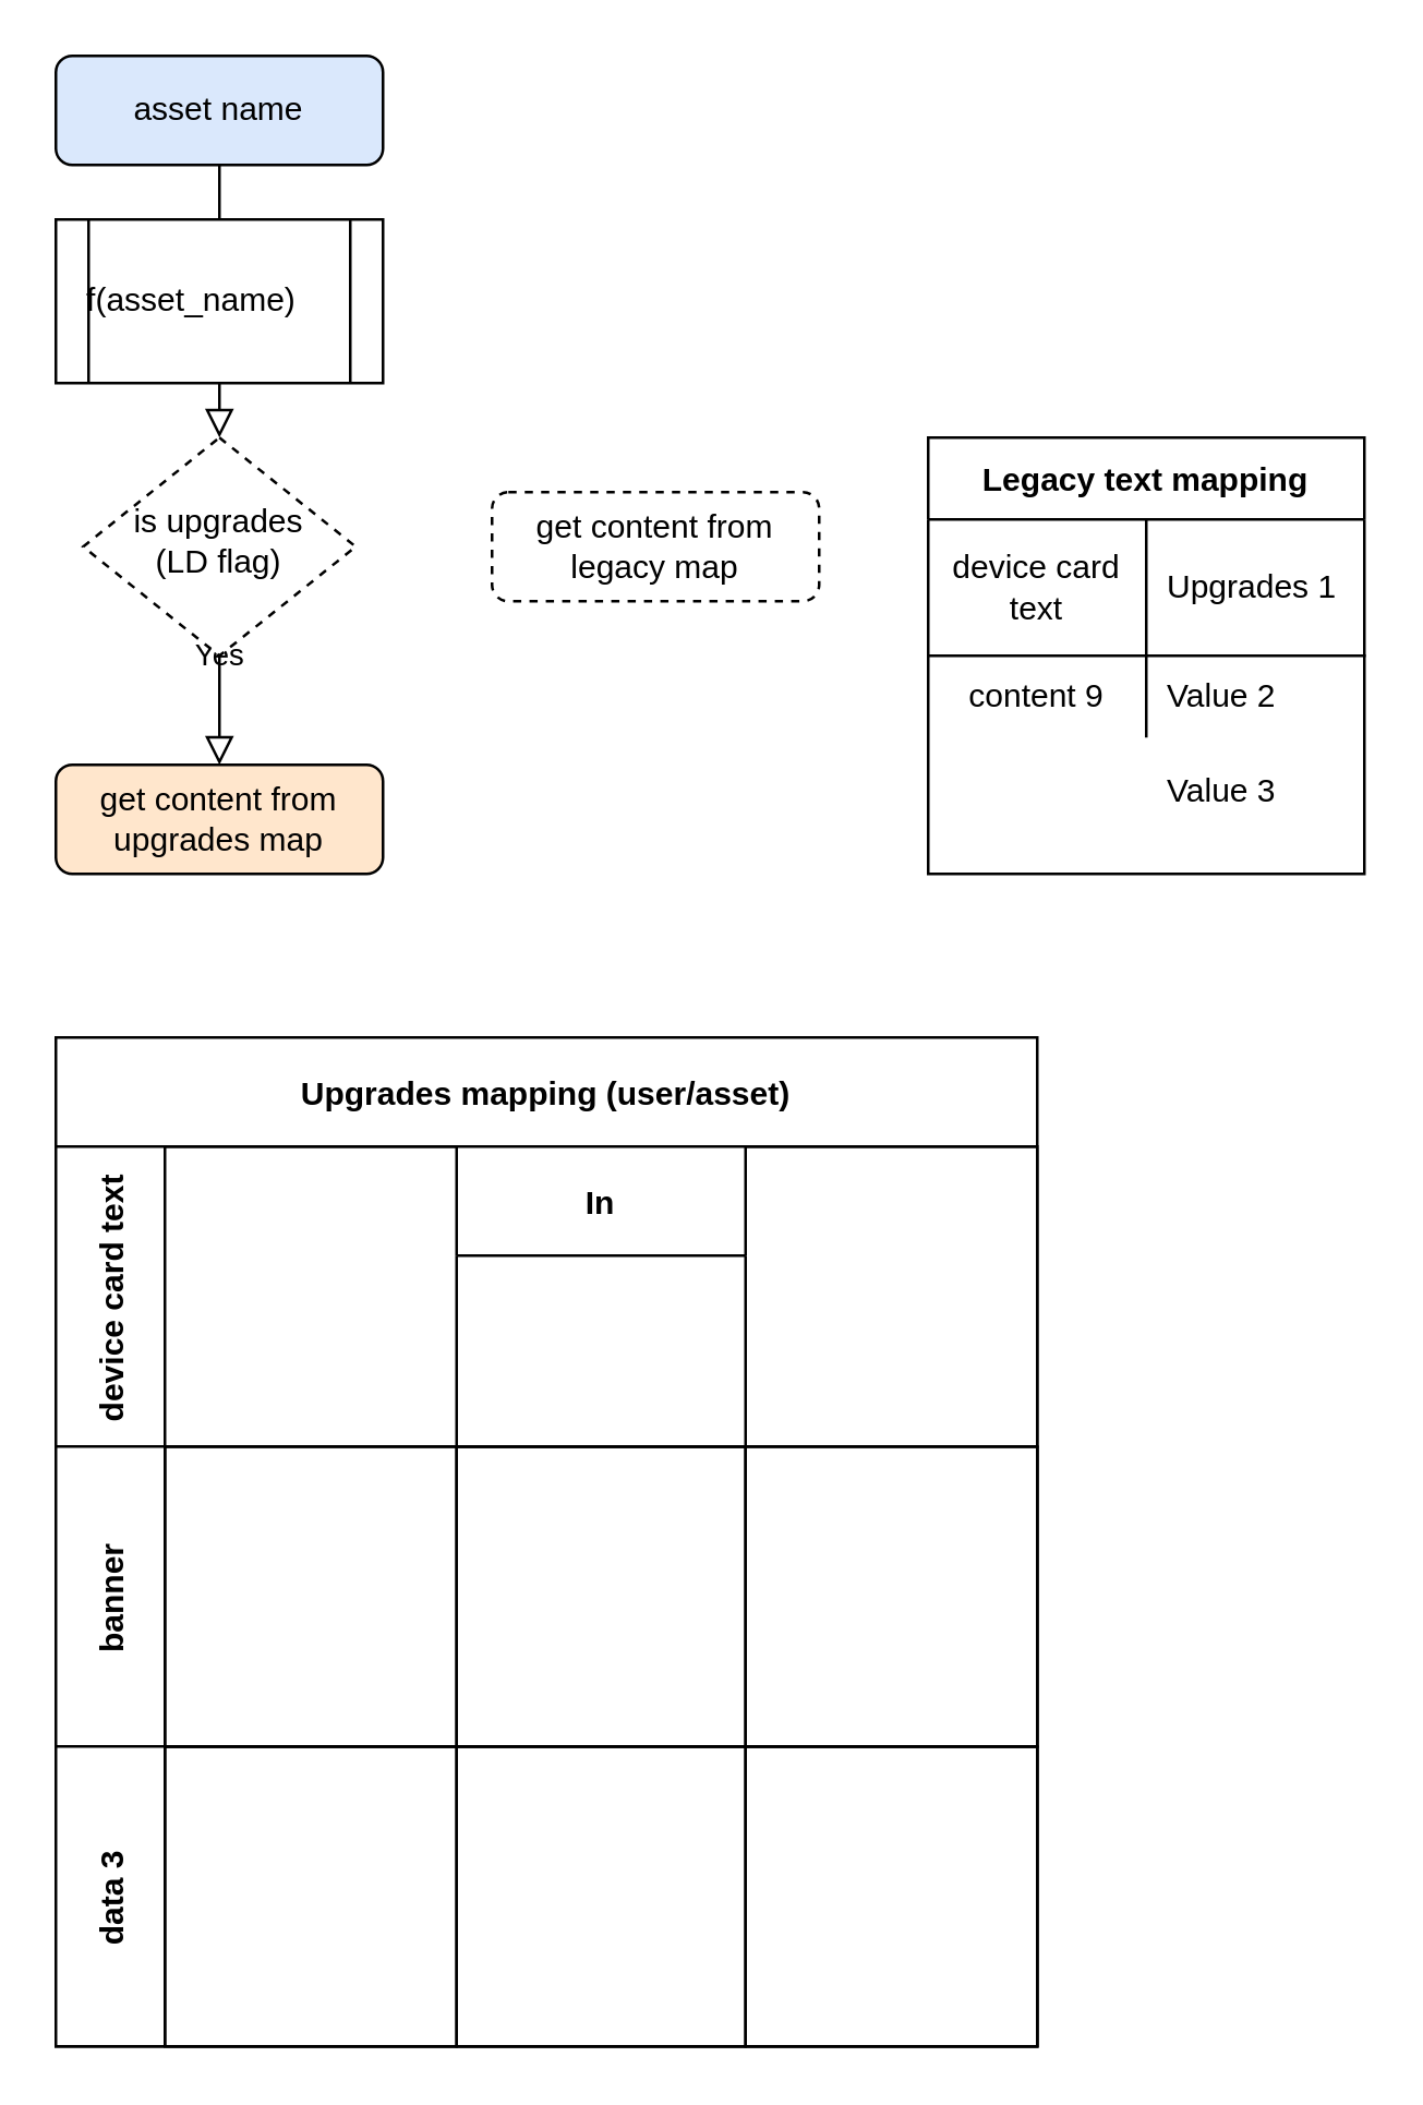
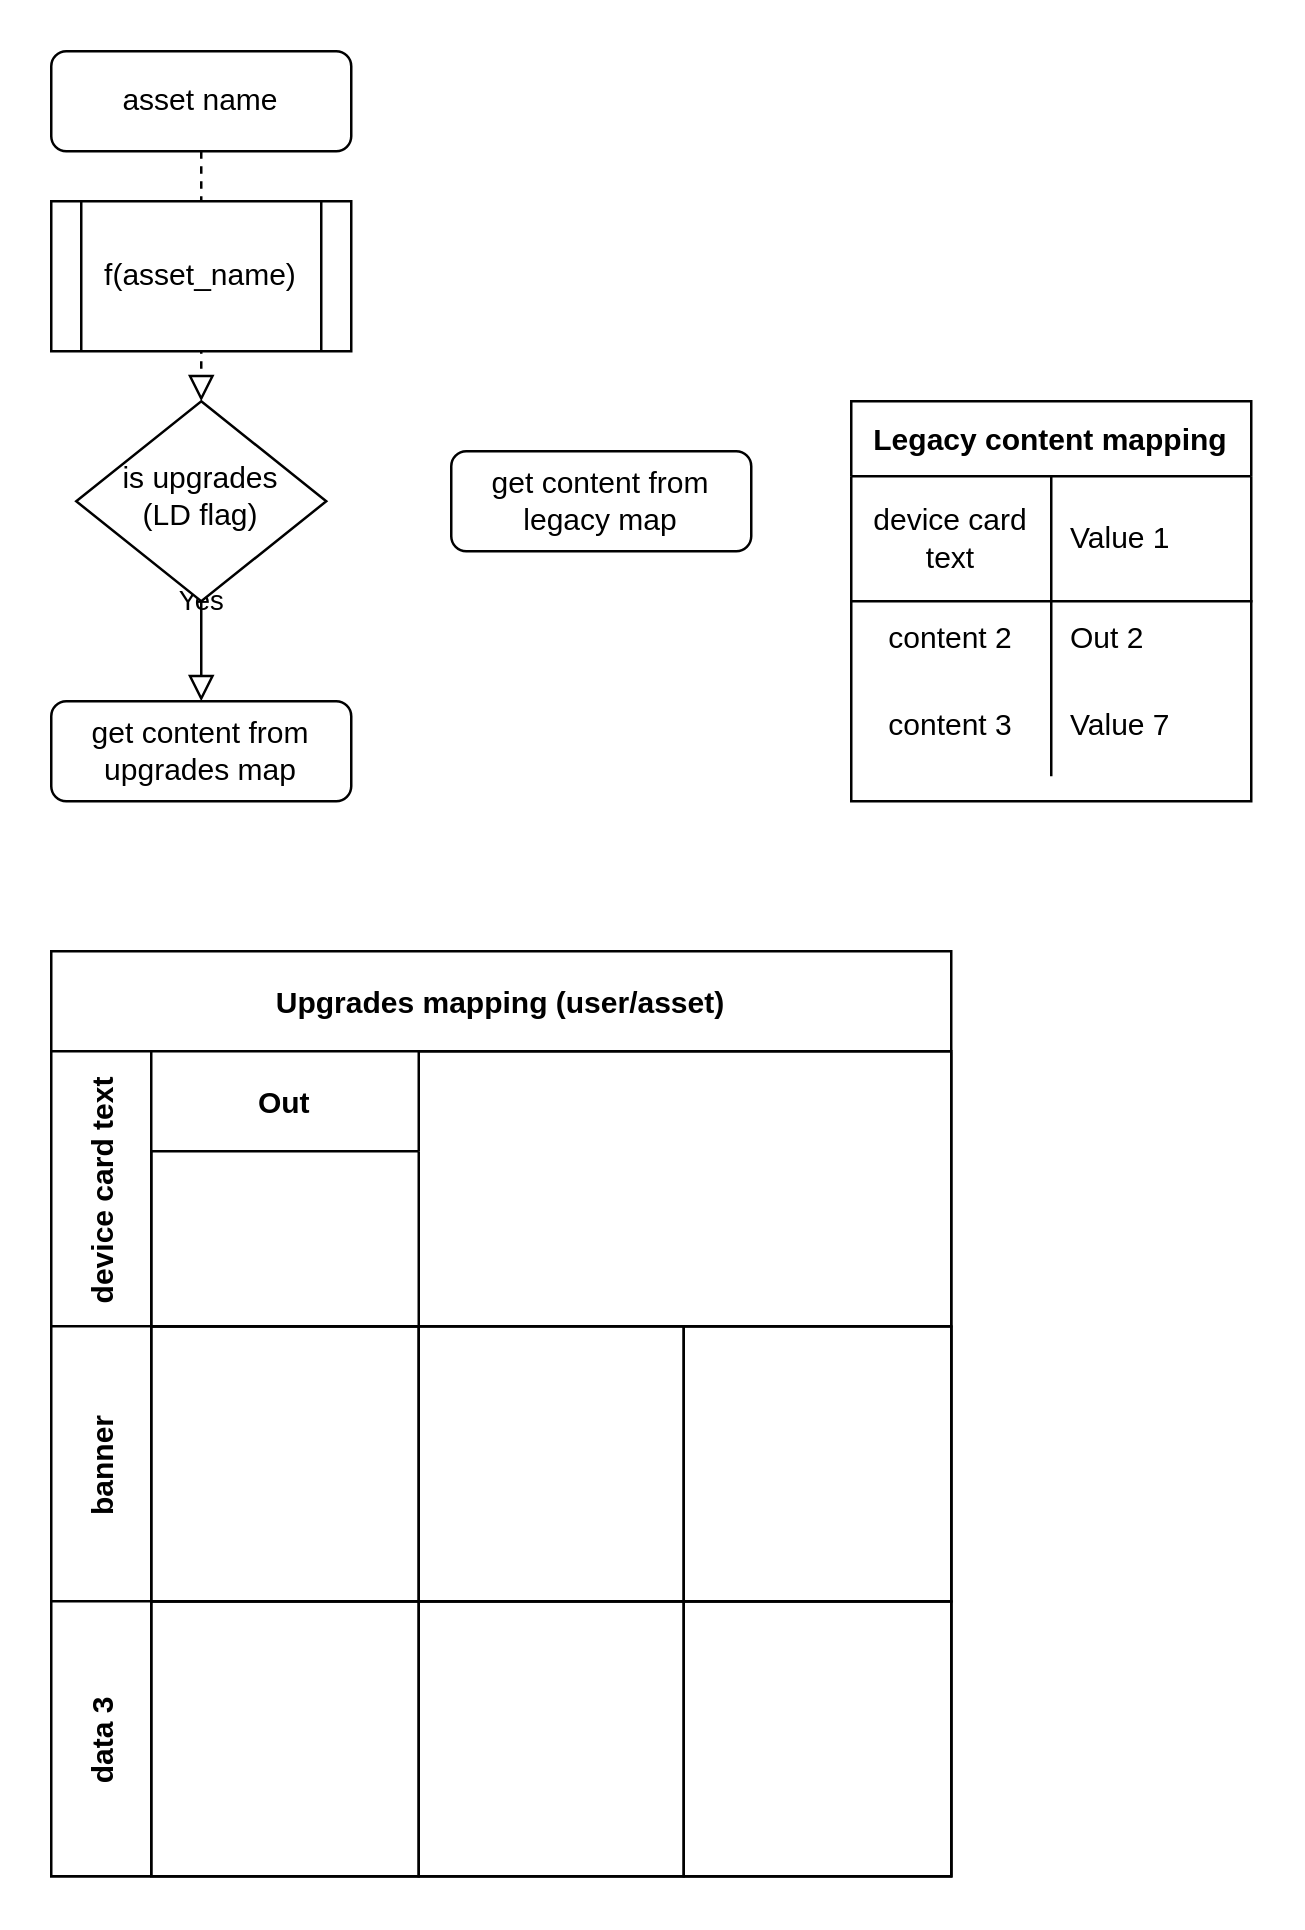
  <mxCell id="0" />
  <mxCell id="1" parent="0" />
- <mxCell id="2" value="" style="rounded=0;html=1;jettySize=auto;orthogonalLoop=1;fontSize=11;endArrow=block;endFill=0;endSize=8;strokeWidth=1;shadow=0;labelBackgroundColor=none;edgeStyle=orthogonalEdgeStyle;" parent="1" source="3" target="5" edge="1"><mxGeometry relative="1" as="geometry" /></mxCell>
- <mxCell id="3" value="asset name" style="rounded=1;whiteSpace=wrap;html=1;fontSize=12;glass=0;strokeWidth=1;shadow=0;fillColor=#dae8fc;" parent="1" vertex="1"><mxGeometry x="20" y="20" width="120" height="40" as="geometry" /></mxCell>
+ <mxCell id="2" value="" style="rounded=0;html=1;jettySize=auto;orthogonalLoop=1;fontSize=11;endArrow=block;endFill=0;endSize=8;strokeWidth=1;shadow=0;labelBackgroundColor=none;edgeStyle=orthogonalEdgeStyle;dashed=1;" parent="1" source="3" target="5" edge="1"><mxGeometry relative="1" as="geometry" /></mxCell>
+ <mxCell id="3" value="asset name" style="rounded=1;whiteSpace=wrap;html=1;fontSize=12;glass=0;strokeWidth=1;shadow=0;" parent="1" vertex="1"><mxGeometry x="20" y="20" width="120" height="40" as="geometry" /></mxCell>
  <mxCell id="4" value="Yes" style="rounded=0;html=1;jettySize=auto;orthogonalLoop=1;fontSize=11;endArrow=block;endFill=0;endSize=8;strokeWidth=1;shadow=0;labelBackgroundColor=none;edgeStyle=orthogonalEdgeStyle;" parent="1" source="5" edge="1"><mxGeometry y="20" relative="1" as="geometry"><mxPoint as="offset" /><mxPoint x="80" y="280" as="targetPoint" /></mxGeometry></mxCell>
- <mxCell id="5" value="is upgrades &lt;br&gt;(LD flag)" style="rhombus;whiteSpace=wrap;html=1;shadow=0;fontFamily=Helvetica;fontSize=12;align=center;strokeWidth=1;spacing=6;spacingTop=-4;dashed=1;" parent="1" vertex="1"><mxGeometry x="30" y="160" width="100" height="80" as="geometry" /></mxCell>
- <mxCell id="6" value="get content from legacy map" style="rounded=1;whiteSpace=wrap;html=1;fontSize=12;glass=0;strokeWidth=1;shadow=0;dashed=1;" parent="1" vertex="1"><mxGeometry x="180" y="180" width="120" height="40" as="geometry" /></mxCell>
- <mxCell id="7" value="get content from upgrades map" style="rounded=1;whiteSpace=wrap;html=1;fontSize=12;glass=0;strokeWidth=1;shadow=0;fillColor=#ffe6cc;" parent="1" vertex="1"><mxGeometry x="20" y="280" width="120" height="40" as="geometry" /></mxCell>
+ <mxCell id="5" value="is upgrades &lt;br&gt;(LD flag)" style="rhombus;whiteSpace=wrap;html=1;shadow=0;fontFamily=Helvetica;fontSize=12;align=center;strokeWidth=1;spacing=6;spacingTop=-4;" parent="1" vertex="1"><mxGeometry x="30" y="160" width="100" height="80" as="geometry" /></mxCell>
+ <mxCell id="6" value="get content from legacy map" style="rounded=1;whiteSpace=wrap;html=1;fontSize=12;glass=0;strokeWidth=1;shadow=0;" parent="1" vertex="1"><mxGeometry x="180" y="180" width="120" height="40" as="geometry" /></mxCell>
+ <mxCell id="7" value="get content from upgrades map" style="rounded=1;whiteSpace=wrap;html=1;fontSize=12;glass=0;strokeWidth=1;shadow=0;" parent="1" vertex="1"><mxGeometry x="20" y="280" width="120" height="40" as="geometry" /></mxCell>
  <mxCell id="8" value="Upgrades mapping (user/asset)" style="shape=table;childLayout=tableLayout;rowLines=0;columnLines=0;startSize=40;collapsible=0;recursiveResize=0;expand=0;pointerEvents=0;fontStyle=1;align=center;" vertex="1" parent="1"><mxGeometry x="20" y="380" width="360" height="370" as="geometry" /></mxCell>
  <mxCell id="9" value="device card text" style="swimlane;horizontal=0;points=[[0,0.5],[1,0.5]];portConstraint=eastwest;startSize=40;collapsible=0;recursiveResize=0;expand=0;pointerEvents=0;fontStyle=1" vertex="1" parent="8"><mxGeometry y="40" width="360" height="110" as="geometry" /></mxCell>
- <mxCell id="11" value="In" style="swimlane;connectable=0;startSize=40;collapsible=0;recursiveResize=0;expand=0;pointerEvents=0;" vertex="1" parent="9"><mxGeometry x="147" width="106" height="110" as="geometry" /></mxCell>
+ <mxCell id="10" value="Out" style="swimlane;connectable=0;startSize=40;collapsible=0;recursiveResize=0;expand=0;pointerEvents=0;" vertex="1" parent="9"><mxGeometry x="40" width="107" height="110" as="geometry" /></mxCell>
  <mxCell id="12" value="banner" style="swimlane;horizontal=0;points=[[0,0.5],[1,0.5]];portConstraint=eastwest;startSize=40;collapsible=0;recursiveResize=0;expand=0;pointerEvents=0;" vertex="1" parent="8"><mxGeometry y="150" width="360" height="110" as="geometry" /></mxCell>
  <mxCell id="13" value="" style="swimlane;connectable=0;startSize=0;collapsible=0;recursiveResize=0;expand=0;pointerEvents=0;" vertex="1" parent="12"><mxGeometry x="40" width="107" height="110" as="geometry" /></mxCell>
  <mxCell id="14" value="" style="swimlane;connectable=0;startSize=0;collapsible=0;recursiveResize=0;expand=0;pointerEvents=0;" vertex="1" parent="12"><mxGeometry x="147" width="106" height="110" as="geometry" /></mxCell>
  <mxCell id="15" value="" style="swimlane;connectable=0;startSize=0;collapsible=0;recursiveResize=0;expand=0;pointerEvents=0;" vertex="1" parent="12"><mxGeometry x="253" width="107" height="110" as="geometry" /></mxCell>
  <mxCell id="16" value="data 3" style="swimlane;horizontal=0;points=[[0,0.5],[1,0.5]];portConstraint=eastwest;startSize=40;collapsible=0;recursiveResize=0;expand=0;pointerEvents=0;" vertex="1" parent="8"><mxGeometry y="260" width="360" height="110" as="geometry" /></mxCell>
  <mxCell id="17" value="" style="swimlane;connectable=0;startSize=0;collapsible=0;recursiveResize=0;expand=0;pointerEvents=0;" vertex="1" parent="16"><mxGeometry x="40" width="107" height="110" as="geometry" /></mxCell>
  <mxCell id="18" value="" style="swimlane;connectable=0;startSize=0;collapsible=0;recursiveResize=0;expand=0;pointerEvents=0;" vertex="1" parent="16"><mxGeometry x="147" width="106" height="110" as="geometry" /></mxCell>
  <mxCell id="19" value="" style="swimlane;connectable=0;startSize=0;collapsible=0;recursiveResize=0;expand=0;pointerEvents=0;" vertex="1" parent="16"><mxGeometry x="253" width="107" height="110" as="geometry" /></mxCell>
- <mxCell id="20" value="Legacy text mapping" style="shape=table;startSize=30;container=1;collapsible=0;childLayout=tableLayout;fixedRows=1;rowLines=0;fontStyle=1;align=center;pointerEvents=1;" vertex="1" parent="1"><mxGeometry x="340" y="160" width="160" height="160" as="geometry" /></mxCell>
+ <mxCell id="20" value="Legacy content mapping" style="shape=table;startSize=30;container=1;collapsible=0;childLayout=tableLayout;fixedRows=1;rowLines=0;fontStyle=1;align=center;pointerEvents=1;" vertex="1" parent="1"><mxGeometry x="340" y="160" width="160" height="160" as="geometry" /></mxCell>
  <mxCell id="21" value="" style="shape=partialRectangle;html=1;whiteSpace=wrap;collapsible=0;dropTarget=0;pointerEvents=1;fillColor=none;top=0;left=0;bottom=1;right=0;points=[[0,0.5],[1,0.5]];portConstraint=eastwest;" vertex="1" parent="20"><mxGeometry y="30" width="160" height="50" as="geometry" /></mxCell>
  <mxCell id="22" value="device card text" style="shape=partialRectangle;html=1;whiteSpace=wrap;connectable=0;fillColor=none;top=0;left=0;bottom=0;right=0;overflow=hidden;pointerEvents=1;" vertex="1" parent="21"><mxGeometry width="80" height="50" as="geometry" /></mxCell>
- <mxCell id="23" value="Upgrades 1" style="shape=partialRectangle;html=1;whiteSpace=wrap;connectable=0;fillColor=none;top=0;left=0;bottom=0;right=0;align=left;spacingLeft=6;overflow=hidden;pointerEvents=1;" vertex="1" parent="21"><mxGeometry x="80" width="80" height="50" as="geometry" /></mxCell>
+ <mxCell id="23" value="Value 1" style="shape=partialRectangle;html=1;whiteSpace=wrap;connectable=0;fillColor=none;top=0;left=0;bottom=0;right=0;align=left;spacingLeft=6;overflow=hidden;pointerEvents=1;" vertex="1" parent="21"><mxGeometry x="80" width="80" height="50" as="geometry" /></mxCell>
  <mxCell id="24" value="" style="shape=partialRectangle;html=1;whiteSpace=wrap;collapsible=0;dropTarget=0;pointerEvents=1;fillColor=none;top=0;left=0;bottom=0;right=0;points=[[0,0.5],[1,0.5]];portConstraint=eastwest;" vertex="1" parent="20"><mxGeometry y="80" width="160" height="30" as="geometry" /></mxCell>
- <mxCell id="25" value="content 9" style="shape=partialRectangle;html=1;whiteSpace=wrap;connectable=0;fillColor=none;top=0;left=0;bottom=0;right=0;overflow=hidden;pointerEvents=1;" vertex="1" parent="24"><mxGeometry width="80" height="30" as="geometry" /></mxCell>
- <mxCell id="26" value="Value 2" style="shape=partialRectangle;html=1;whiteSpace=wrap;connectable=0;fillColor=none;top=0;left=0;bottom=0;right=0;align=left;spacingLeft=6;overflow=hidden;pointerEvents=1;" vertex="1" parent="24"><mxGeometry x="80" width="80" height="30" as="geometry" /></mxCell>
+ <mxCell id="25" value="content 2" style="shape=partialRectangle;html=1;whiteSpace=wrap;connectable=0;fillColor=none;top=0;left=0;bottom=0;right=0;overflow=hidden;pointerEvents=1;" vertex="1" parent="24"><mxGeometry width="80" height="30" as="geometry" /></mxCell>
+ <mxCell id="26" value="Out 2" style="shape=partialRectangle;html=1;whiteSpace=wrap;connectable=0;fillColor=none;top=0;left=0;bottom=0;right=0;align=left;spacingLeft=6;overflow=hidden;pointerEvents=1;" vertex="1" parent="24"><mxGeometry x="80" width="80" height="30" as="geometry" /></mxCell>
  <mxCell id="27" value="" style="shape=partialRectangle;html=1;whiteSpace=wrap;collapsible=0;dropTarget=0;pointerEvents=1;fillColor=none;top=0;left=0;bottom=0;right=0;points=[[0,0.5],[1,0.5]];portConstraint=eastwest;" vertex="1" parent="20"><mxGeometry y="110" width="160" height="40" as="geometry" /></mxCell>
- <mxCell id="29" value="Value 3" style="shape=partialRectangle;html=1;whiteSpace=wrap;connectable=0;fillColor=none;top=0;left=0;bottom=0;right=0;align=left;spacingLeft=6;overflow=hidden;pointerEvents=1;" vertex="1" parent="27"><mxGeometry x="80" width="80" height="40" as="geometry" /></mxCell>
+ <mxCell id="28" value="content 3" style="shape=partialRectangle;html=1;whiteSpace=wrap;connectable=0;fillColor=none;top=0;left=0;bottom=0;right=0;overflow=hidden;pointerEvents=1;" vertex="1" parent="27"><mxGeometry width="80" height="40" as="geometry" /></mxCell>
+ <mxCell id="29" value="Value 7" style="shape=partialRectangle;html=1;whiteSpace=wrap;connectable=0;fillColor=none;top=0;left=0;bottom=0;right=0;align=left;spacingLeft=6;overflow=hidden;pointerEvents=1;" vertex="1" parent="27"><mxGeometry x="80" width="80" height="40" as="geometry" /></mxCell>
  <mxCell id="30" value="" style="shape=process;whiteSpace=wrap;html=1;backgroundOutline=1;" vertex="1" parent="1"><mxGeometry x="20" y="80" width="120" height="60" as="geometry" /></mxCell>
- <mxCell id="31" value="f(asset_name)" style="text;html=1;strokeColor=none;fillColor=none;align=center;verticalAlign=middle;whiteSpace=wrap;rounded=0;" vertex="1" parent="1"><mxGeometry x="30" y="100" width="80" height="20" as="geometry" /></mxCell>
+ <mxCell id="31" value="f(asset_name)" style="text;html=1;strokeColor=none;fillColor=none;align=center;verticalAlign=middle;whiteSpace=wrap;rounded=0;" vertex="1" parent="1"><mxGeometry x="40" y="100" width="80" height="20" as="geometry" /></mxCell>
